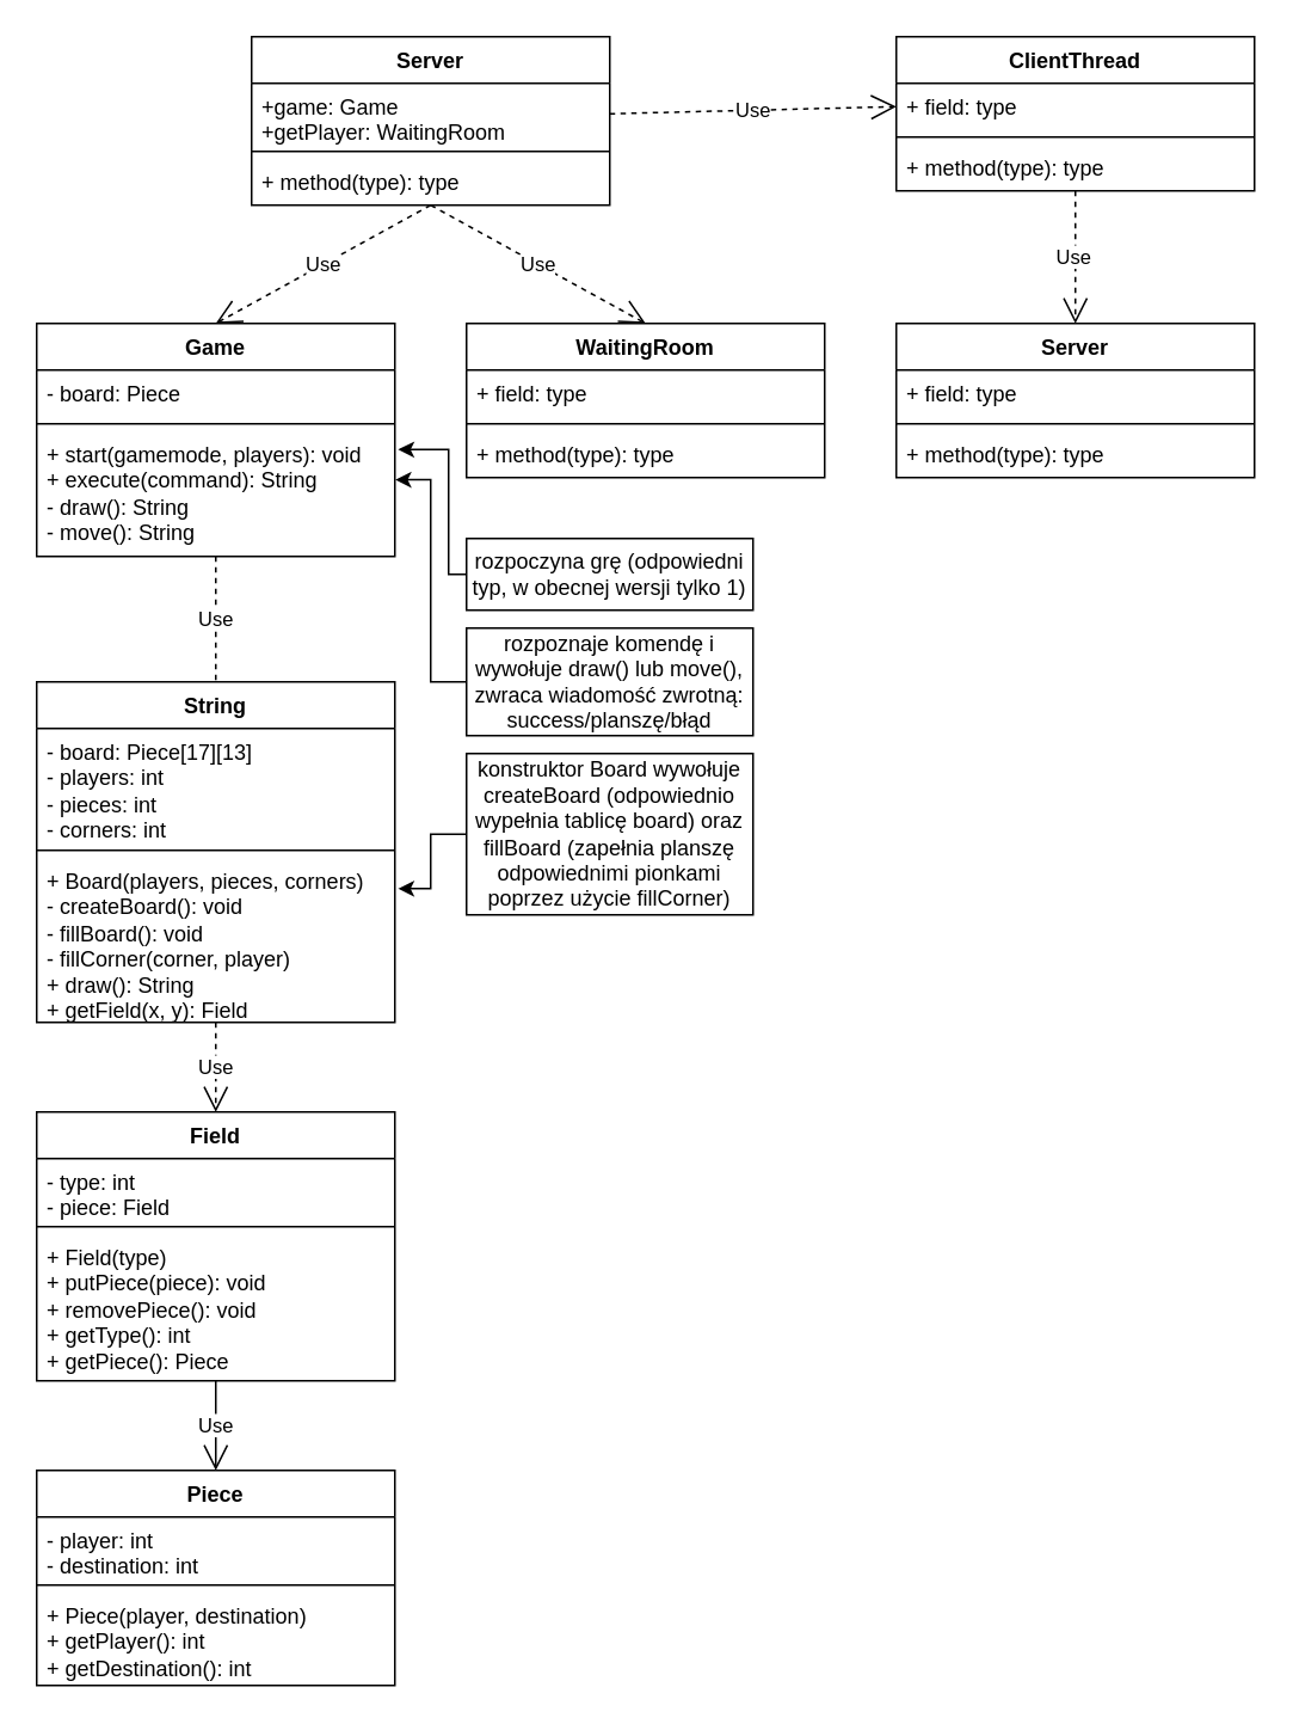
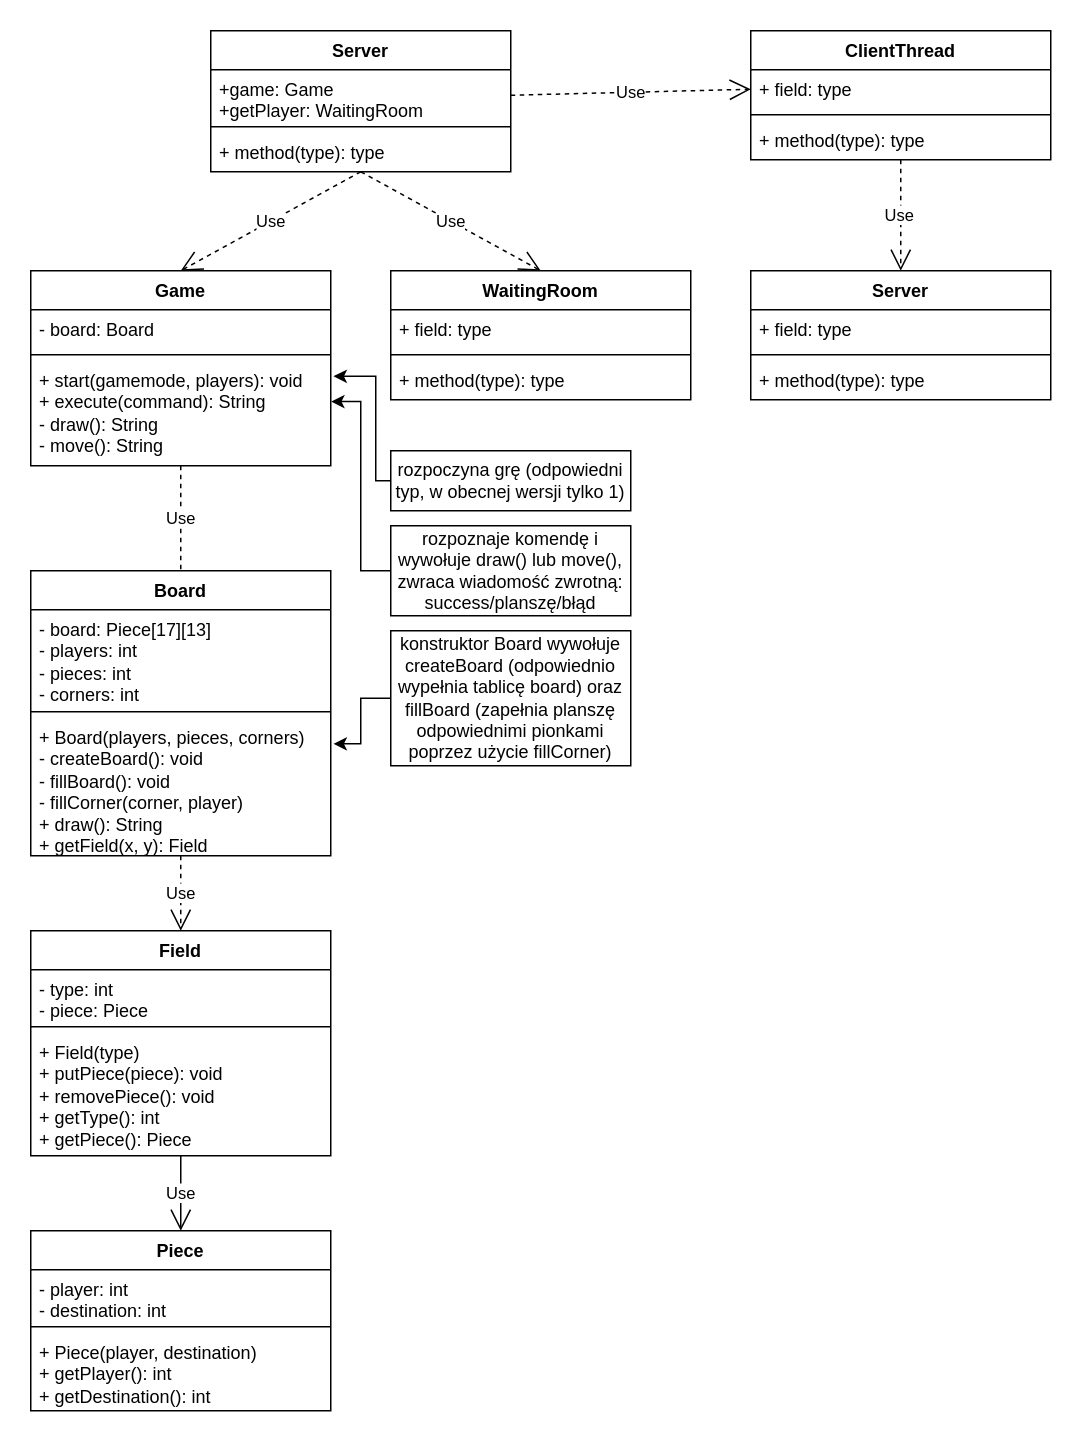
  <mxCell id="0" />
  <mxCell id="1" parent="0" />
  <mxCell id="2" value="Server" style="swimlane;fontStyle=1;align=center;verticalAlign=top;childLayout=stackLayout;horizontal=1;startSize=26;horizontalStack=0;resizeParent=1;resizeParentMax=0;resizeLast=0;collapsible=1;marginBottom=0;whiteSpace=wrap;html=1;" vertex="1" parent="1"><mxGeometry x="140" y="20" width="200" height="94" as="geometry" /></mxCell>
  <mxCell id="3" value="+game: Game&lt;div&gt;+getPlayer: WaitingRoom&lt;/div&gt;" style="text;strokeColor=none;fillColor=none;align=left;verticalAlign=top;spacingLeft=4;spacingRight=4;overflow=hidden;rotatable=0;points=[[0,0.5],[1,0.5]];portConstraint=eastwest;whiteSpace=wrap;html=1;" vertex="1" parent="2"><mxGeometry y="26" width="200" height="34" as="geometry" /></mxCell>
  <mxCell id="4" value="" style="line;strokeWidth=1;fillColor=none;align=left;verticalAlign=middle;spacingTop=-1;spacingLeft=3;spacingRight=3;rotatable=0;labelPosition=right;points=[];portConstraint=eastwest;strokeColor=inherit;" vertex="1" parent="2"><mxGeometry y="60" width="200" height="8" as="geometry" /></mxCell>
  <mxCell id="5" value="+ method(type): type" style="text;strokeColor=none;fillColor=none;align=left;verticalAlign=top;spacingLeft=4;spacingRight=4;overflow=hidden;rotatable=0;points=[[0,0.5],[1,0.5]];portConstraint=eastwest;whiteSpace=wrap;html=1;" vertex="1" parent="2"><mxGeometry y="68" width="200" height="26" as="geometry" /></mxCell>
  <mxCell id="6" value="Server" style="swimlane;fontStyle=1;align=center;verticalAlign=top;childLayout=stackLayout;horizontal=1;startSize=26;horizontalStack=0;resizeParent=1;resizeParentMax=0;resizeLast=0;collapsible=1;marginBottom=0;whiteSpace=wrap;html=1;" vertex="1" parent="1"><mxGeometry x="500" y="180" width="200" height="86" as="geometry" /></mxCell>
  <mxCell id="7" value="+ field: type" style="text;strokeColor=none;fillColor=none;align=left;verticalAlign=top;spacingLeft=4;spacingRight=4;overflow=hidden;rotatable=0;points=[[0,0.5],[1,0.5]];portConstraint=eastwest;whiteSpace=wrap;html=1;" vertex="1" parent="6"><mxGeometry y="26" width="200" height="26" as="geometry" /></mxCell>
  <mxCell id="8" value="" style="line;strokeWidth=1;fillColor=none;align=left;verticalAlign=middle;spacingTop=-1;spacingLeft=3;spacingRight=3;rotatable=0;labelPosition=right;points=[];portConstraint=eastwest;strokeColor=inherit;" vertex="1" parent="6"><mxGeometry y="52" width="200" height="8" as="geometry" /></mxCell>
  <mxCell id="9" value="+ method(type): type" style="text;strokeColor=none;fillColor=none;align=left;verticalAlign=top;spacingLeft=4;spacingRight=4;overflow=hidden;rotatable=0;points=[[0,0.5],[1,0.5]];portConstraint=eastwest;whiteSpace=wrap;html=1;" vertex="1" parent="6"><mxGeometry y="60" width="200" height="26" as="geometry" /></mxCell>
  <mxCell id="10" value="ClientThread" style="swimlane;fontStyle=1;align=center;verticalAlign=top;childLayout=stackLayout;horizontal=1;startSize=26;horizontalStack=0;resizeParent=1;resizeParentMax=0;resizeLast=0;collapsible=1;marginBottom=0;whiteSpace=wrap;html=1;" vertex="1" parent="1"><mxGeometry x="500" y="20" width="200" height="86" as="geometry" /></mxCell>
  <mxCell id="11" value="+ field: type" style="text;strokeColor=none;fillColor=none;align=left;verticalAlign=top;spacingLeft=4;spacingRight=4;overflow=hidden;rotatable=0;points=[[0,0.5],[1,0.5]];portConstraint=eastwest;whiteSpace=wrap;html=1;" vertex="1" parent="10"><mxGeometry y="26" width="200" height="26" as="geometry" /></mxCell>
  <mxCell id="12" value="" style="line;strokeWidth=1;fillColor=none;align=left;verticalAlign=middle;spacingTop=-1;spacingLeft=3;spacingRight=3;rotatable=0;labelPosition=right;points=[];portConstraint=eastwest;strokeColor=inherit;" vertex="1" parent="10"><mxGeometry y="52" width="200" height="8" as="geometry" /></mxCell>
  <mxCell id="13" value="+ method(type): type" style="text;strokeColor=none;fillColor=none;align=left;verticalAlign=top;spacingLeft=4;spacingRight=4;overflow=hidden;rotatable=0;points=[[0,0.5],[1,0.5]];portConstraint=eastwest;whiteSpace=wrap;html=1;" vertex="1" parent="10"><mxGeometry y="60" width="200" height="26" as="geometry" /></mxCell>
  <mxCell id="14" value="WaitingRoom" style="swimlane;fontStyle=1;align=center;verticalAlign=top;childLayout=stackLayout;horizontal=1;startSize=26;horizontalStack=0;resizeParent=1;resizeParentMax=0;resizeLast=0;collapsible=1;marginBottom=0;whiteSpace=wrap;html=1;" vertex="1" parent="1"><mxGeometry x="260" y="180" width="200" height="86" as="geometry" /></mxCell>
  <mxCell id="15" value="+ field: type" style="text;strokeColor=none;fillColor=none;align=left;verticalAlign=top;spacingLeft=4;spacingRight=4;overflow=hidden;rotatable=0;points=[[0,0.5],[1,0.5]];portConstraint=eastwest;whiteSpace=wrap;html=1;" vertex="1" parent="14"><mxGeometry y="26" width="200" height="26" as="geometry" /></mxCell>
  <mxCell id="16" value="" style="line;strokeWidth=1;fillColor=none;align=left;verticalAlign=middle;spacingTop=-1;spacingLeft=3;spacingRight=3;rotatable=0;labelPosition=right;points=[];portConstraint=eastwest;strokeColor=inherit;" vertex="1" parent="14"><mxGeometry y="52" width="200" height="8" as="geometry" /></mxCell>
  <mxCell id="17" value="+ method(type): type" style="text;strokeColor=none;fillColor=none;align=left;verticalAlign=top;spacingLeft=4;spacingRight=4;overflow=hidden;rotatable=0;points=[[0,0.5],[1,0.5]];portConstraint=eastwest;whiteSpace=wrap;html=1;" vertex="1" parent="14"><mxGeometry y="60" width="200" height="26" as="geometry" /></mxCell>
  <mxCell id="18" value="Game" style="swimlane;fontStyle=1;align=center;verticalAlign=top;childLayout=stackLayout;horizontal=1;startSize=26;horizontalStack=0;resizeParent=1;resizeParentMax=0;resizeLast=0;collapsible=1;marginBottom=0;whiteSpace=wrap;html=1;" vertex="1" parent="1"><mxGeometry x="20" y="180" width="200" height="130" as="geometry" /></mxCell>
- <mxCell id="19" value="- board: Piece" style="text;strokeColor=none;fillColor=none;align=left;verticalAlign=top;spacingLeft=4;spacingRight=4;overflow=hidden;rotatable=0;points=[[0,0.5],[1,0.5]];portConstraint=eastwest;whiteSpace=wrap;html=1;" vertex="1" parent="18"><mxGeometry y="26" width="200" height="26" as="geometry" /></mxCell>
+ <mxCell id="19" value="- board: Board" style="text;strokeColor=none;fillColor=none;align=left;verticalAlign=top;spacingLeft=4;spacingRight=4;overflow=hidden;rotatable=0;points=[[0,0.5],[1,0.5]];portConstraint=eastwest;whiteSpace=wrap;html=1;" vertex="1" parent="18"><mxGeometry y="26" width="200" height="26" as="geometry" /></mxCell>
  <mxCell id="20" value="" style="line;strokeWidth=1;fillColor=none;align=left;verticalAlign=middle;spacingTop=-1;spacingLeft=3;spacingRight=3;rotatable=0;labelPosition=right;points=[];portConstraint=eastwest;strokeColor=inherit;" vertex="1" parent="18"><mxGeometry y="52" width="200" height="8" as="geometry" /></mxCell>
  <mxCell id="21" value="&lt;div&gt;+ start(gamemode, players): void&lt;/div&gt;+ execute(command): String&lt;div&gt;- draw(): String&lt;/div&gt;&lt;div&gt;- move(): String&lt;/div&gt;" style="text;strokeColor=none;fillColor=none;align=left;verticalAlign=top;spacingLeft=4;spacingRight=4;overflow=hidden;rotatable=0;points=[[0,0.5],[1,0.5]];portConstraint=eastwest;whiteSpace=wrap;html=1;" vertex="1" parent="18"><mxGeometry y="60" width="200" height="70" as="geometry" /></mxCell>
- <mxCell id="22" value="String" style="swimlane;fontStyle=1;align=center;verticalAlign=top;childLayout=stackLayout;horizontal=1;startSize=26;horizontalStack=0;resizeParent=1;resizeParentMax=0;resizeLast=0;collapsible=1;marginBottom=0;whiteSpace=wrap;html=1;" vertex="1" parent="1"><mxGeometry x="20" y="380" width="200" height="190" as="geometry" /></mxCell>
+ <mxCell id="22" value="Board" style="swimlane;fontStyle=1;align=center;verticalAlign=top;childLayout=stackLayout;horizontal=1;startSize=26;horizontalStack=0;resizeParent=1;resizeParentMax=0;resizeLast=0;collapsible=1;marginBottom=0;whiteSpace=wrap;html=1;" vertex="1" parent="1"><mxGeometry x="20" y="380" width="200" height="190" as="geometry" /></mxCell>
  <mxCell id="23" value="- board: Piece[17][13]&lt;div&gt;- players: int&lt;/div&gt;&lt;div&gt;- pieces: int&lt;/div&gt;&lt;div&gt;- corners: int&lt;/div&gt;" style="text;strokeColor=none;fillColor=none;align=left;verticalAlign=top;spacingLeft=4;spacingRight=4;overflow=hidden;rotatable=0;points=[[0,0.5],[1,0.5]];portConstraint=eastwest;whiteSpace=wrap;html=1;" vertex="1" parent="22"><mxGeometry y="26" width="200" height="64" as="geometry" /></mxCell>
  <mxCell id="24" value="" style="line;strokeWidth=1;fillColor=none;align=left;verticalAlign=middle;spacingTop=-1;spacingLeft=3;spacingRight=3;rotatable=0;labelPosition=right;points=[];portConstraint=eastwest;strokeColor=inherit;" vertex="1" parent="22"><mxGeometry y="90" width="200" height="8" as="geometry" /></mxCell>
  <mxCell id="25" value="+ Board(players, pieces, corners)&lt;div&gt;- createBoard(): void&lt;/div&gt;&lt;div&gt;- fillBoard(): void&lt;/div&gt;&lt;div&gt;- fillCorner(corner, player)&lt;/div&gt;&lt;div&gt;+ draw(): String&lt;/div&gt;&lt;div&gt;+ getField(x, y): Field&lt;/div&gt;" style="text;strokeColor=none;fillColor=none;align=left;verticalAlign=top;spacingLeft=4;spacingRight=4;overflow=hidden;rotatable=0;points=[[0,0.5],[1,0.5]];portConstraint=eastwest;whiteSpace=wrap;html=1;" vertex="1" parent="22"><mxGeometry y="98" width="200" height="92" as="geometry" /></mxCell>
  <mxCell id="26" value="Field" style="swimlane;fontStyle=1;align=center;verticalAlign=top;childLayout=stackLayout;horizontal=1;startSize=26;horizontalStack=0;resizeParent=1;resizeParentMax=0;resizeLast=0;collapsible=1;marginBottom=0;whiteSpace=wrap;html=1;" vertex="1" parent="1"><mxGeometry x="20" y="620" width="200" height="150" as="geometry" /></mxCell>
- <mxCell id="27" value="- type: int&lt;div&gt;- piece: Field&lt;/div&gt;" style="text;strokeColor=none;fillColor=none;align=left;verticalAlign=top;spacingLeft=4;spacingRight=4;overflow=hidden;rotatable=0;points=[[0,0.5],[1,0.5]];portConstraint=eastwest;whiteSpace=wrap;html=1;" vertex="1" parent="26"><mxGeometry y="26" width="200" height="34" as="geometry" /></mxCell>
+ <mxCell id="27" value="- type: int&lt;div&gt;- piece: Piece&lt;/div&gt;" style="text;strokeColor=none;fillColor=none;align=left;verticalAlign=top;spacingLeft=4;spacingRight=4;overflow=hidden;rotatable=0;points=[[0,0.5],[1,0.5]];portConstraint=eastwest;whiteSpace=wrap;html=1;" vertex="1" parent="26"><mxGeometry y="26" width="200" height="34" as="geometry" /></mxCell>
  <mxCell id="28" value="" style="line;strokeWidth=1;fillColor=none;align=left;verticalAlign=middle;spacingTop=-1;spacingLeft=3;spacingRight=3;rotatable=0;labelPosition=right;points=[];portConstraint=eastwest;strokeColor=inherit;" vertex="1" parent="26"><mxGeometry y="60" width="200" height="8" as="geometry" /></mxCell>
  <mxCell id="29" value="+ Field(type)&lt;div&gt;+ putPiece(piece): void&lt;/div&gt;&lt;div&gt;+ removePiece(): void&lt;/div&gt;&lt;div&gt;+ getType(): int&lt;/div&gt;&lt;div&gt;+ getPiece(): Piece&lt;/div&gt;" style="text;strokeColor=none;fillColor=none;align=left;verticalAlign=top;spacingLeft=4;spacingRight=4;overflow=hidden;rotatable=0;points=[[0,0.5],[1,0.5]];portConstraint=eastwest;whiteSpace=wrap;html=1;" vertex="1" parent="26"><mxGeometry y="68" width="200" height="82" as="geometry" /></mxCell>
  <mxCell id="30" value="Piece" style="swimlane;fontStyle=1;align=center;verticalAlign=top;childLayout=stackLayout;horizontal=1;startSize=26;horizontalStack=0;resizeParent=1;resizeParentMax=0;resizeLast=0;collapsible=1;marginBottom=0;whiteSpace=wrap;html=1;" vertex="1" parent="1"><mxGeometry x="20" y="820" width="200" height="120" as="geometry" /></mxCell>
  <mxCell id="31" value="- player: int&lt;div&gt;- destination: int&lt;/div&gt;" style="text;strokeColor=none;fillColor=none;align=left;verticalAlign=top;spacingLeft=4;spacingRight=4;overflow=hidden;rotatable=0;points=[[0,0.5],[1,0.5]];portConstraint=eastwest;whiteSpace=wrap;html=1;" vertex="1" parent="30"><mxGeometry y="26" width="200" height="34" as="geometry" /></mxCell>
  <mxCell id="32" value="" style="line;strokeWidth=1;fillColor=none;align=left;verticalAlign=middle;spacingTop=-1;spacingLeft=3;spacingRight=3;rotatable=0;labelPosition=right;points=[];portConstraint=eastwest;strokeColor=inherit;" vertex="1" parent="30"><mxGeometry y="60" width="200" height="8" as="geometry" /></mxCell>
  <mxCell id="33" value="+ Piece(player, destination)&lt;div&gt;+ getPlayer(): int&lt;/div&gt;&lt;div&gt;+ getDestination(): int&lt;/div&gt;" style="text;strokeColor=none;fillColor=none;align=left;verticalAlign=top;spacingLeft=4;spacingRight=4;overflow=hidden;rotatable=0;points=[[0,0.5],[1,0.5]];portConstraint=eastwest;whiteSpace=wrap;html=1;" vertex="1" parent="30"><mxGeometry y="68" width="200" height="52" as="geometry" /></mxCell>
  <mxCell id="34" value="Use" style="endArrow=open;endSize=12;dashed=1;html=1;rounded=0;exitX=1;exitY=0.5;exitDx=0;exitDy=0;entryX=0;entryY=0.5;entryDx=0;entryDy=0;" edge="1" parent="1" source="3" target="11"><mxGeometry width="160" relative="1" as="geometry"><mxPoint x="350" y="170" as="sourcePoint" /><mxPoint x="510" y="170" as="targetPoint" /></mxGeometry></mxCell>
  <mxCell id="35" value="Use" style="endArrow=open;endSize=12;dashed=1;html=1;rounded=0;entryX=0.5;entryY=0;entryDx=0;entryDy=0;exitX=0.5;exitY=1;exitDx=0;exitDy=0;" edge="1" parent="1" source="10" target="6"><mxGeometry y="-1" width="160" relative="1" as="geometry"><mxPoint x="520" y="150" as="sourcePoint" /><mxPoint x="510" y="170" as="targetPoint" /><mxPoint as="offset" /></mxGeometry></mxCell>
  <mxCell id="36" value="Use" style="endArrow=open;endSize=12;dashed=1;html=1;rounded=0;exitX=0.5;exitY=1;exitDx=0;exitDy=0;entryX=0.5;entryY=0;entryDx=0;entryDy=0;" edge="1" parent="1" source="2" target="14"><mxGeometry width="160" relative="1" as="geometry"><mxPoint x="250" y="140" as="sourcePoint" /><mxPoint x="510" y="170" as="targetPoint" /></mxGeometry></mxCell>
  <mxCell id="37" value="Use" style="endArrow=open;endSize=12;dashed=1;html=1;rounded=0;exitX=0.5;exitY=1;exitDx=0;exitDy=0;entryX=0.5;entryY=0;entryDx=0;entryDy=0;" edge="1" parent="1" source="2" target="18"><mxGeometry width="160" relative="1" as="geometry"><mxPoint x="350" y="170" as="sourcePoint" /><mxPoint x="510" y="170" as="targetPoint" /></mxGeometry></mxCell>
  <mxCell id="38" value="Use" style="endArrow=none;endSize=12;dashed=1;html=1;rounded=0;entryX=0.5;entryY=0;entryDx=0;entryDy=0;exitX=0.5;exitY=1;exitDx=0;exitDy=0;" edge="1" parent="1" source="18" target="22"><mxGeometry width="160" relative="1" as="geometry"><mxPoint x="110" y="280" as="sourcePoint" /><mxPoint x="610" y="560" as="targetPoint" /></mxGeometry></mxCell>
  <mxCell id="39" value="Use" style="endArrow=open;endSize=12;dashed=1;html=1;rounded=0;exitX=0.5;exitY=1;exitDx=0;exitDy=0;entryX=0.5;entryY=0;entryDx=0;entryDy=0;" edge="1" parent="1" source="22" target="26"><mxGeometry width="160" relative="1" as="geometry"><mxPoint x="450" y="600" as="sourcePoint" /><mxPoint x="610" y="600" as="targetPoint" /></mxGeometry></mxCell>
  <mxCell id="40" value="Use" style="endArrow=open;endSize=12;dashed=0;html=1;rounded=0;exitX=0.5;exitY=1;exitDx=0;exitDy=0;entryX=0.5;entryY=0;entryDx=0;entryDy=0;" edge="1" parent="1" source="26" target="30"><mxGeometry width="160" relative="1" as="geometry"><mxPoint x="450" y="680" as="sourcePoint" /><mxPoint x="610" y="680" as="targetPoint" /></mxGeometry></mxCell>
  <mxCell id="41" value="rozpoczyna grę (odpowiedni typ, w obecnej wersji tylko 1)" style="rounded=0;whiteSpace=wrap;html=1;" vertex="1" parent="1"><mxGeometry x="260" y="300" width="160" height="40" as="geometry" /></mxCell>
  <mxCell id="42" style="edgeStyle=orthogonalEdgeStyle;rounded=0;orthogonalLoop=1;jettySize=auto;html=1;exitX=0;exitY=0.5;exitDx=0;exitDy=0;entryX=1.009;entryY=0.148;entryDx=0;entryDy=0;entryPerimeter=0;" edge="1" parent="1" source="41" target="21"><mxGeometry relative="1" as="geometry"><Array as="points"><mxPoint x="250" y="320" /><mxPoint x="250" y="250" /></Array></mxGeometry></mxCell>
  <mxCell id="43" value="rozpoznaje komendę i wywołuje draw() lub move(), zwraca wiadomość zwrotną: success/planszę/błąd" style="rounded=0;whiteSpace=wrap;html=1;" vertex="1" parent="1"><mxGeometry x="260" y="350" width="160" height="60" as="geometry" /></mxCell>
  <mxCell id="44" style="edgeStyle=orthogonalEdgeStyle;rounded=0;orthogonalLoop=1;jettySize=auto;html=1;exitX=0;exitY=0.5;exitDx=0;exitDy=0;entryX=1.001;entryY=0.389;entryDx=0;entryDy=0;entryPerimeter=0;" edge="1" parent="1" source="43" target="21"><mxGeometry relative="1" as="geometry"><Array as="points"><mxPoint x="240" y="380" /><mxPoint x="240" y="267" /></Array></mxGeometry></mxCell>
  <mxCell id="45" value="konstruktor Board wywołuje createBoard (odpowiednio wypełnia tablicę board) oraz fillBoard (zapełnia planszę odpowiednimi pionkami poprzez użycie fillCorner)" style="rounded=0;whiteSpace=wrap;html=1;" vertex="1" parent="1"><mxGeometry x="260" y="420" width="160" height="90" as="geometry" /></mxCell>
  <mxCell id="46" style="edgeStyle=orthogonalEdgeStyle;rounded=0;orthogonalLoop=1;jettySize=auto;html=1;exitX=0;exitY=0.5;exitDx=0;exitDy=0;entryX=1.009;entryY=0.189;entryDx=0;entryDy=0;entryPerimeter=0;" edge="1" parent="1" source="45" target="25"><mxGeometry relative="1" as="geometry" /></mxCell>
